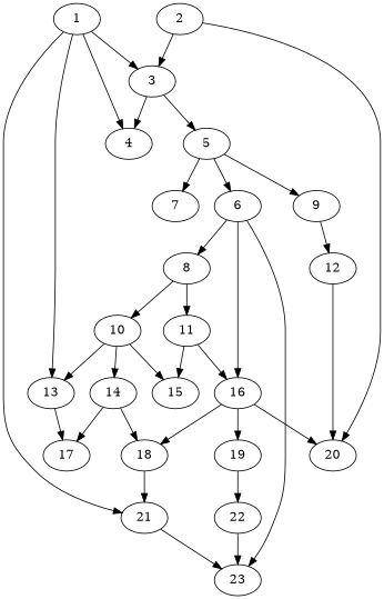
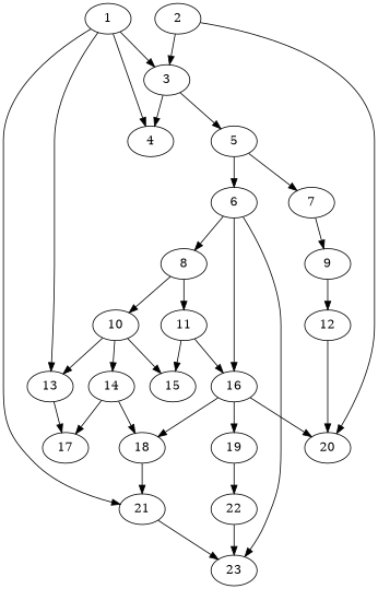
  digraph {
    1
    3
    4
    13
    21
    5
    17
    23
    6
    7
    2
    20
    8
    16
    9
    12
    10
    11
    18
    19
    15
    14
    22
    1 -> 3
    1 -> 4
    1 -> 13
    1 -> 21
    3 -> 4
    3 -> 5
    13 -> 17
    21 -> 23
    5 -> 6
    5 -> 7
    6 -> 23
    6 -> 8
    6 -> 16
-   5 -> 9
+   7 -> 9
    2 -> 3
    2 -> 20
    8 -> 10
    8 -> 11
    16 -> 20
    16 -> 18
    16 -> 19
    9 -> 12
    12 -> 20
    10 -> 13
    10 -> 15
    10 -> 14
    11 -> 16
    11 -> 15
    18 -> 21
    19 -> 22
    14 -> 17
    14 -> 18
    22 -> 23
  }
